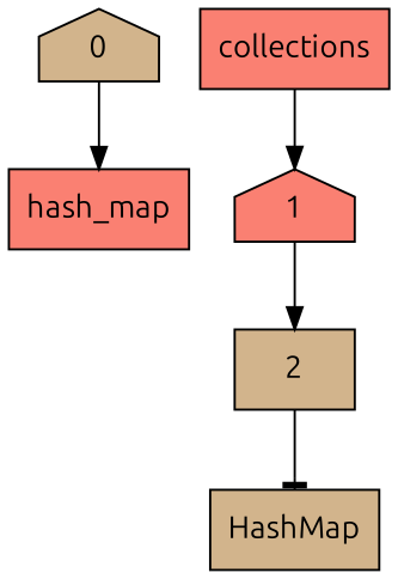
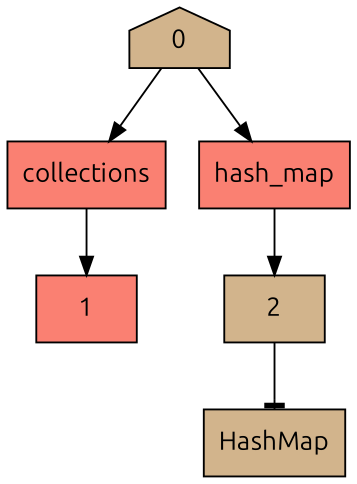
  digraph {
    fontname=Ubuntu
    node [fillcolor=tan fontname=Ubuntu shape=box style=filled]
    edge [arrowhead=normal fontname=Ubuntu style=solid]
    n1 [label=0 shape=house]
    n2 [fillcolor=salmon label=collections]
    n3 [fillcolor=salmon label=hash_map]
-   n4 [fillcolor=salmon label=1 shape=house]
+   n4 [fillcolor=salmon label=1]
    n5 [label=2]
    n6 [label=HashMap]
+   n1 -> n2
    n1 -> n3
    n2 -> n4
-   n4 -> n5
+   n3 -> n5
    n5 -> n6 [arrowhead=tee]
  }
